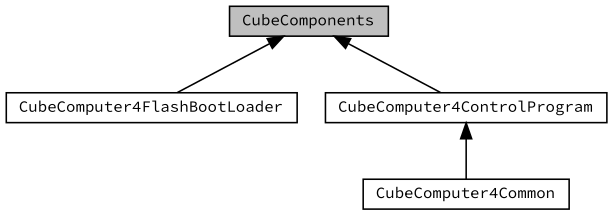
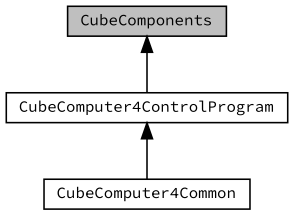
  digraph {
    fontname="Source Code Pro"
    rankdir=TB
    node [color=black fillcolor=white fontname="Source Code Pro" fontsize=10 shape=box style=filled]
    edge [dir=back fontname="Source Code Pro" fontsize=10 labelfontname=Helvetica labelfontsize=10 shape=plaintext style=solid]
-   n1 [height=0.2 label=CubeComputer4FlashBootLoader width=0.4]
    n2 [height=0.2 label=CubeComputer4Common width=0.4]
    n3 [fillcolor=grey75 fontcolor=black height=0.2 label=CubeComponents width=0.4]
    n4 [height=0.2 label=CubeComputer4ControlProgram width=0.4]
-   n3 -> n1
    n3 -> n4
    n4 -> n2
  }
